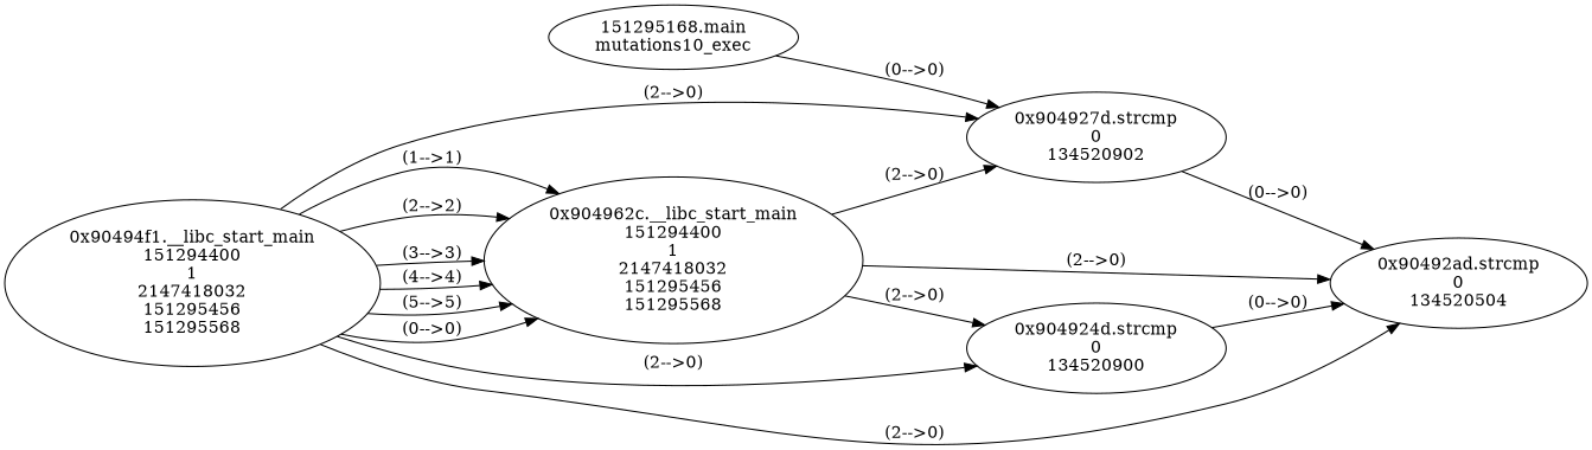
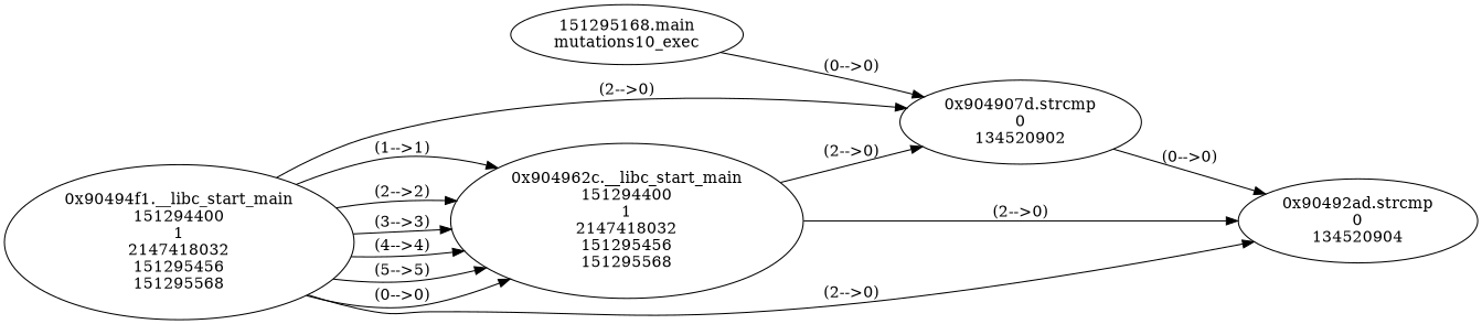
  digraph {
    rankdir=LR
    n1 [label="151295168.main\nmutations10_exec"]
-   n2 [label="0x904927d.strcmp\n0\n134520902"]
+   n2 [label="0x904907d.strcmp\n0\n134520902"]
    n3 [label="0x90494f1.__libc_start_main\n151294400\n1\n2147418032\n151295456\n151295568"]
    n4 [label="0x904962c.__libc_start_main\n151294400\n1\n2147418032\n151295456\n151295568"]
-   n5 [label="0x904924d.strcmp\n0\n134520900"]
-   n6 [label="0x90492ad.strcmp\n0\n134520504"]
+   n6 [label="0x90492ad.strcmp\n0\n134520904"]
    n1 -> n2 [label="(0-->0)"]
    n2 -> n6 [label="(0-->0)"]
    n3 -> n2 [label="(2-->0)"]
    n3 -> n4 [label="(1-->1)"]
    n3 -> n4 [label="(2-->2)"]
    n3 -> n4 [label="(3-->3)"]
    n3 -> n4 [label="(4-->4)"]
    n3 -> n4 [label="(5-->5)"]
    n3 -> n4 [label="(0-->0)"]
-   n3 -> n5 [label="(2-->0)"]
    n3 -> n6 [label="(2-->0)"]
    n4 -> n2 [label="(2-->0)"]
-   n4 -> n5 [label="(2-->0)"]
    n4 -> n6 [label="(2-->0)"]
-   n5 -> n6 [label="(0-->0)"]
  }
